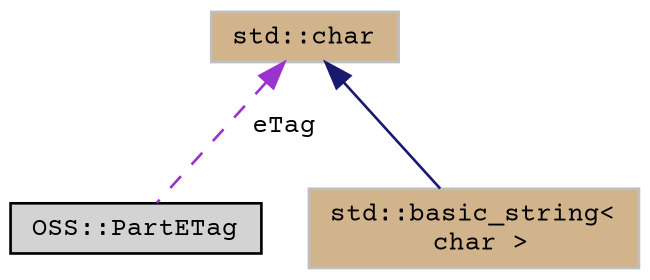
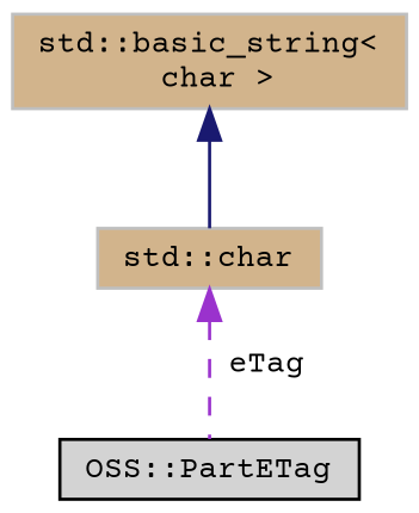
  digraph {
    fontname="Courier Prime"
    node [color=grey75 fillcolor=tan fontname="Courier Prime" fontsize=10 shape=record style=filled]
    edge [dir=back fontname="Courier Prime" fontsize=10 labelfontname=Helvetica labelfontsize=10]
    n1 [color=black fillcolor=lightgrey fontcolor=black height=0.2 label="OSS::PartETag" width=0.4]
    n2 [height=0.2 label="std::char" width=0.4]
    n3 [height=0.2 label="std::basic_string\<\l char \>" width=0.4]
    n2 -> n1 [color=darkorchid3 label=" eTag" style=dashed]
-   n2 -> n3 [color=midnightblue style=solid]
+   n3 -> n2 [color=midnightblue style=solid]
  }
